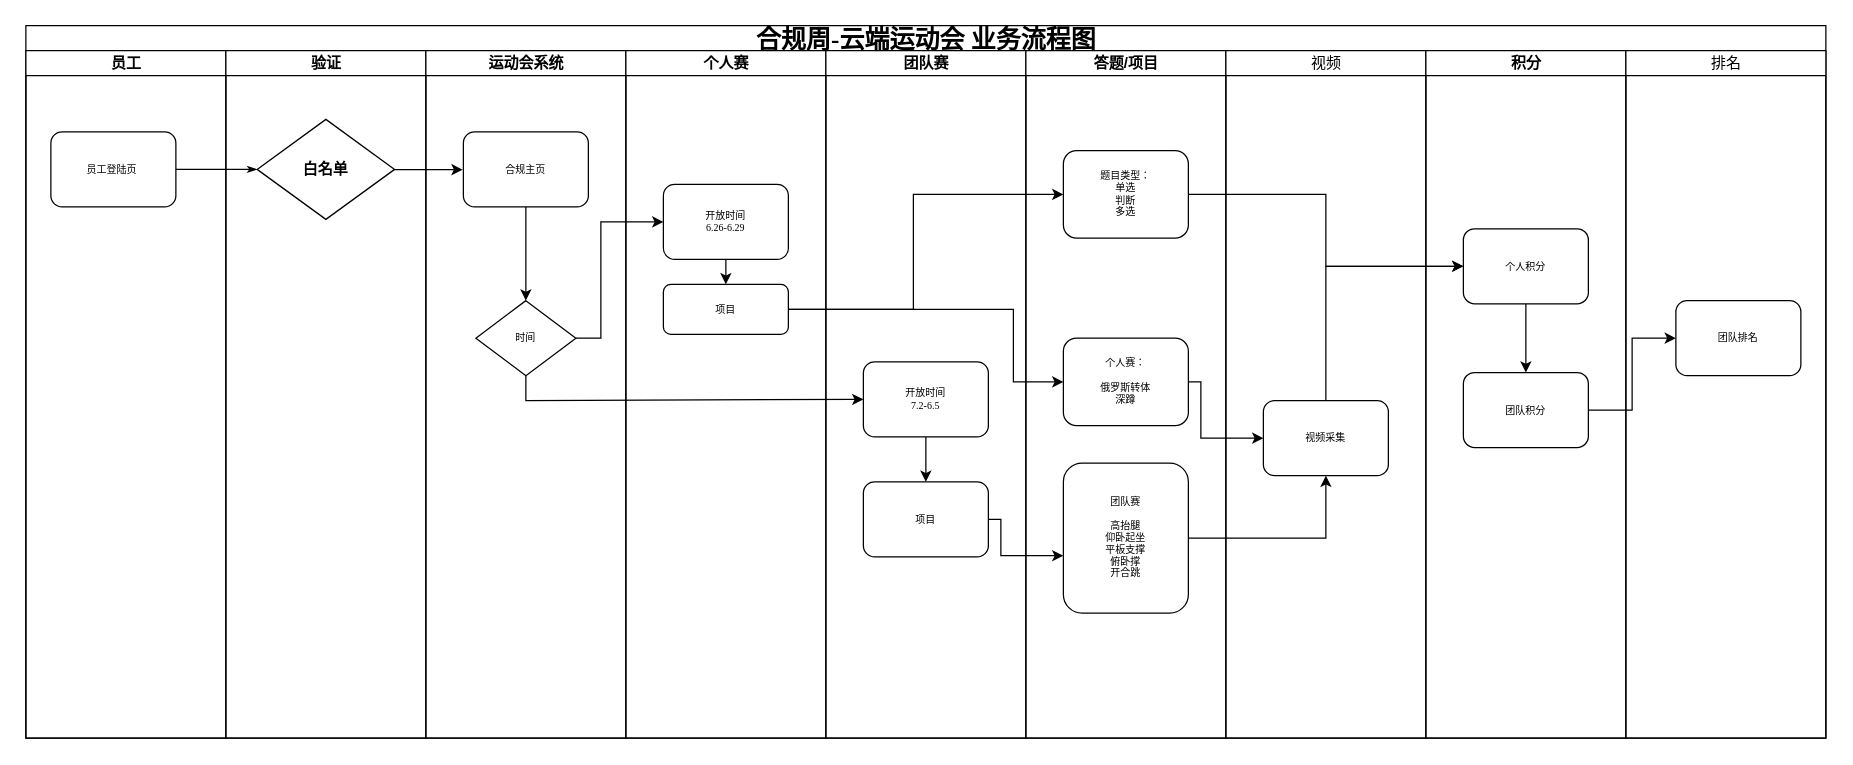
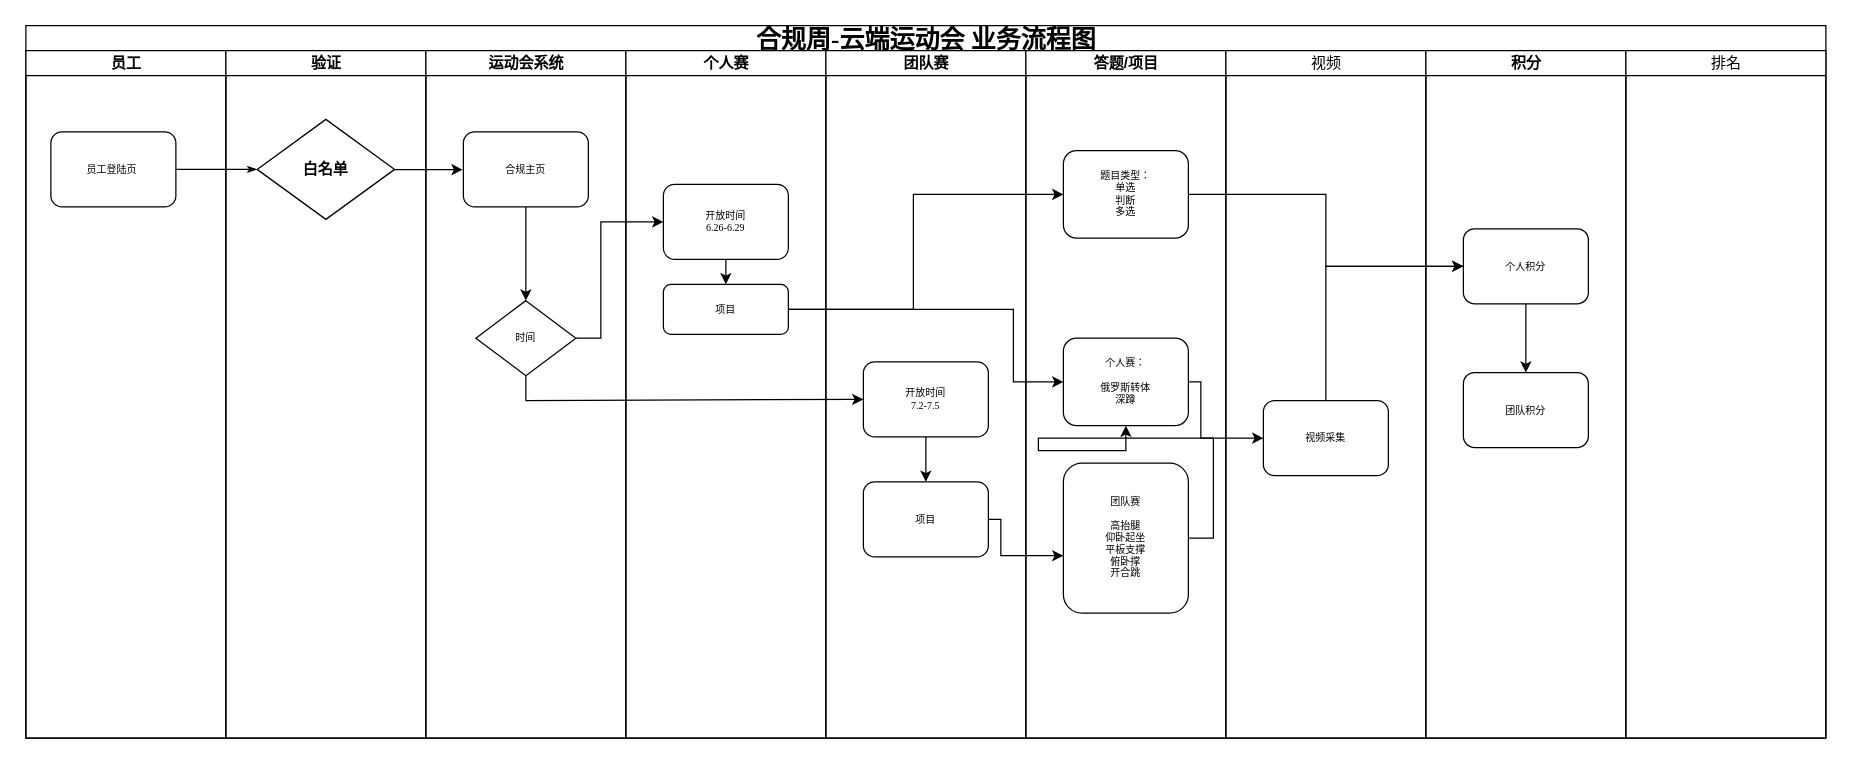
  <mxCell id="0" />
  <mxCell id="1" parent="0" />
  <mxCell id="2" value="&lt;font style=&quot;font-size: 20px;&quot;&gt;合规周-云端运动会 业务流程图&lt;/font&gt;" style="swimlane;html=1;childLayout=stackLayout;startSize=20;rounded=0;shadow=0;labelBackgroundColor=none;strokeWidth=1;fontFamily=Verdana;fontSize=12;align=center;spacingTop=0;spacingBottom=0;" parent="1" vertex="1"><mxGeometry x="20" y="20" width="1440" height="570" as="geometry" /></mxCell>
  <mxCell id="3" value="员工" style="swimlane;html=1;startSize=20;" parent="2" vertex="1"><mxGeometry y="20" width="160" height="550" as="geometry" /></mxCell>
  <mxCell id="4" value="员工登陆页&amp;nbsp;" style="rounded=1;whiteSpace=wrap;html=1;shadow=0;labelBackgroundColor=none;strokeWidth=1;fontFamily=Verdana;fontSize=8;align=center;" parent="3" vertex="1"><mxGeometry x="20" y="65" width="100" height="60" as="geometry" /></mxCell>
  <mxCell id="5" style="edgeStyle=orthogonalEdgeStyle;rounded=1;html=1;labelBackgroundColor=none;startArrow=none;startFill=0;startSize=5;endArrow=classicThin;endFill=1;endSize=5;jettySize=auto;orthogonalLoop=1;strokeWidth=1;fontFamily=Verdana;fontSize=8;entryX=0;entryY=0.5;entryDx=0;entryDy=0;" parent="2" source="4" target="7" edge="1"><mxGeometry relative="1" as="geometry"><mxPoint x="190" y="115" as="targetPoint" /></mxGeometry></mxCell>
  <mxCell id="6" value="验证" style="swimlane;html=1;startSize=20;" parent="2" vertex="1"><mxGeometry x="160" y="20" width="160" height="550" as="geometry" /></mxCell>
  <mxCell id="7" value="&lt;span style=&quot;font-size: 12px; font-weight: 700;&quot;&gt;白名单&lt;/span&gt;" style="rhombus;whiteSpace=wrap;html=1;fontSize=8;" vertex="1" parent="6"><mxGeometry x="25" y="55" width="110" height="80" as="geometry" /></mxCell>
  <mxCell id="8" value="运动会系统" style="swimlane;html=1;startSize=20;" parent="2" vertex="1"><mxGeometry x="320" y="20" width="160" height="550" as="geometry" /></mxCell>
  <mxCell id="9" value="时间" style="rhombus;whiteSpace=wrap;html=1;rounded=0;shadow=0;labelBackgroundColor=none;strokeWidth=1;fontFamily=Verdana;fontSize=8;align=center;" parent="8" vertex="1"><mxGeometry x="40" y="200" width="80" height="60" as="geometry" /></mxCell>
  <mxCell id="10" style="edgeStyle=orthogonalEdgeStyle;rounded=0;orthogonalLoop=1;jettySize=auto;html=1;exitX=0.5;exitY=1;exitDx=0;exitDy=0;entryX=0.5;entryY=0;entryDx=0;entryDy=0;fontSize=8;" edge="1" parent="8" source="11" target="9"><mxGeometry relative="1" as="geometry" /></mxCell>
  <mxCell id="11" value="合规主页" style="rounded=1;whiteSpace=wrap;html=1;shadow=0;labelBackgroundColor=none;strokeWidth=1;fontFamily=Verdana;fontSize=8;align=center;" vertex="1" parent="8"><mxGeometry x="30" y="65" width="100" height="60" as="geometry" /></mxCell>
  <mxCell id="12" value="个人赛" style="swimlane;html=1;startSize=20;" parent="2" vertex="1"><mxGeometry x="480" y="20" width="160" height="550" as="geometry" /></mxCell>
  <mxCell id="13" style="edgeStyle=orthogonalEdgeStyle;rounded=0;orthogonalLoop=1;jettySize=auto;html=1;exitX=0.5;exitY=1;exitDx=0;exitDy=0;entryX=0.5;entryY=0;entryDx=0;entryDy=0;fontSize=8;" edge="1" parent="12" source="14" target="15"><mxGeometry relative="1" as="geometry" /></mxCell>
  <mxCell id="14" value="开放时间&lt;br&gt;6.26-6.29" style="rounded=1;whiteSpace=wrap;html=1;shadow=0;labelBackgroundColor=none;strokeWidth=1;fontFamily=Verdana;fontSize=8;align=center;" parent="12" vertex="1"><mxGeometry x="30" y="107" width="100" height="60" as="geometry" /></mxCell>
  <mxCell id="15" value="项目" style="rounded=1;whiteSpace=wrap;html=1;shadow=0;labelBackgroundColor=none;strokeWidth=1;fontFamily=Verdana;fontSize=8;align=center;" vertex="1" parent="12"><mxGeometry x="30" y="187" width="100" height="40" as="geometry" /></mxCell>
  <mxCell id="16" value="团队赛" style="swimlane;html=1;startSize=20;" parent="2" vertex="1"><mxGeometry x="640" y="20" width="160" height="550" as="geometry" /></mxCell>
  <mxCell id="17" style="edgeStyle=orthogonalEdgeStyle;rounded=0;orthogonalLoop=1;jettySize=auto;html=1;exitX=0.5;exitY=1;exitDx=0;exitDy=0;entryX=0.5;entryY=0;entryDx=0;entryDy=0;fontSize=8;" edge="1" parent="16" source="18" target="19"><mxGeometry relative="1" as="geometry" /></mxCell>
- <mxCell id="18" value="开放时间&lt;br&gt;7.2-6.5" style="rounded=1;whiteSpace=wrap;html=1;shadow=0;labelBackgroundColor=none;strokeWidth=1;fontFamily=Verdana;fontSize=8;align=center;" vertex="1" parent="16"><mxGeometry x="30" y="249" width="100" height="60" as="geometry" /></mxCell>
+ <mxCell id="18" value="开放时间&lt;br&gt;7.2-7.5" style="rounded=1;whiteSpace=wrap;html=1;shadow=0;labelBackgroundColor=none;strokeWidth=1;fontFamily=Verdana;fontSize=8;align=center;" vertex="1" parent="16"><mxGeometry x="30" y="249" width="100" height="60" as="geometry" /></mxCell>
  <mxCell id="19" value="项目" style="rounded=1;whiteSpace=wrap;html=1;shadow=0;labelBackgroundColor=none;strokeWidth=1;fontFamily=Verdana;fontSize=8;align=center;" vertex="1" parent="16"><mxGeometry x="30" y="345" width="100" height="60" as="geometry" /></mxCell>
  <mxCell id="20" value="答题/项目" style="swimlane;html=1;startSize=20;" parent="2" vertex="1"><mxGeometry x="800" y="20" width="160" height="550" as="geometry" /></mxCell>
  <mxCell id="21" value="题目类型：&lt;br&gt;单选&lt;br&gt;判断&lt;br&gt;多选" style="rounded=1;whiteSpace=wrap;html=1;shadow=0;labelBackgroundColor=none;strokeWidth=1;fontFamily=Verdana;fontSize=8;align=center;" vertex="1" parent="20"><mxGeometry x="30" y="80" width="100" height="70" as="geometry" /></mxCell>
  <mxCell id="22" value="个人赛：&lt;br&gt;&lt;br&gt;俄罗斯转体&lt;br&gt;深蹲" style="rounded=1;whiteSpace=wrap;html=1;shadow=0;labelBackgroundColor=none;strokeWidth=1;fontFamily=Verdana;fontSize=8;align=center;" vertex="1" parent="20"><mxGeometry x="30" y="230" width="100" height="70" as="geometry" /></mxCell>
  <mxCell id="23" value="团队赛&lt;br&gt;&lt;br&gt;高抬腿&lt;br&gt;仰卧起坐&lt;br&gt;平板支撑&lt;br&gt;俯卧撑&lt;br&gt;开合跳" style="rounded=1;whiteSpace=wrap;html=1;shadow=0;labelBackgroundColor=none;strokeWidth=1;fontFamily=Verdana;fontSize=8;align=center;" vertex="1" parent="20"><mxGeometry x="30" y="330" width="100" height="120" as="geometry" /></mxCell>
  <mxCell id="24" value="" style="edgeStyle=orthogonalEdgeStyle;rounded=0;orthogonalLoop=1;jettySize=auto;html=1;fontSize=8;entryX=-0.006;entryY=0.504;entryDx=0;entryDy=0;entryPerimeter=0;" edge="1" parent="2" source="7" target="11"><mxGeometry relative="1" as="geometry"><mxPoint x="340" y="115" as="targetPoint" /><Array as="points"><mxPoint x="340" y="115" /></Array></mxGeometry></mxCell>
  <mxCell id="25" style="edgeStyle=orthogonalEdgeStyle;rounded=0;orthogonalLoop=1;jettySize=auto;html=1;entryX=0;entryY=0.5;entryDx=0;entryDy=0;fontSize=8;exitX=0.5;exitY=1;exitDx=0;exitDy=0;" edge="1" parent="2" source="9" target="18"><mxGeometry relative="1" as="geometry"><Array as="points"><mxPoint x="400" y="300" /></Array></mxGeometry></mxCell>
  <mxCell id="26" style="edgeStyle=orthogonalEdgeStyle;rounded=0;orthogonalLoop=1;jettySize=auto;html=1;exitX=1;exitY=0.5;exitDx=0;exitDy=0;entryX=0;entryY=0.617;entryDx=0;entryDy=0;entryPerimeter=0;fontSize=8;" edge="1" parent="2" source="19" target="23"><mxGeometry relative="1" as="geometry"><Array as="points"><mxPoint x="780" y="395" /><mxPoint x="780" y="424" /></Array></mxGeometry></mxCell>
  <mxCell id="27" style="edgeStyle=orthogonalEdgeStyle;rounded=0;orthogonalLoop=1;jettySize=auto;html=1;exitX=1;exitY=0.5;exitDx=0;exitDy=0;entryX=0;entryY=0.5;entryDx=0;entryDy=0;fontSize=8;" edge="1" parent="2" source="9" target="14"><mxGeometry relative="1" as="geometry"><Array as="points"><mxPoint x="460" y="250" /><mxPoint x="460" y="157" /></Array></mxGeometry></mxCell>
  <mxCell id="28" style="edgeStyle=orthogonalEdgeStyle;rounded=0;orthogonalLoop=1;jettySize=auto;html=1;exitX=1;exitY=0.5;exitDx=0;exitDy=0;entryX=0;entryY=0.5;entryDx=0;entryDy=0;fontSize=8;" edge="1" parent="2" source="15" target="22"><mxGeometry relative="1" as="geometry"><Array as="points"><mxPoint x="790" y="227" /><mxPoint x="790" y="285" /></Array></mxGeometry></mxCell>
  <mxCell id="29" style="edgeStyle=orthogonalEdgeStyle;rounded=0;orthogonalLoop=1;jettySize=auto;html=1;exitX=1;exitY=0.5;exitDx=0;exitDy=0;fontSize=8;" edge="1" parent="2" source="15" target="21"><mxGeometry relative="1" as="geometry"><Array as="points"><mxPoint x="710" y="227" /><mxPoint x="710" y="135" /></Array></mxGeometry></mxCell>
  <mxCell id="30" value="视频" style="swimlane;html=1;startSize=20;fontStyle=0" vertex="1" parent="2"><mxGeometry x="960" y="20" width="160" height="550" as="geometry" /></mxCell>
  <mxCell id="31" value="视频采集" style="rounded=1;whiteSpace=wrap;html=1;shadow=0;labelBackgroundColor=none;strokeWidth=1;fontFamily=Verdana;fontSize=8;align=center;" vertex="1" parent="30"><mxGeometry x="30" y="280" width="100" height="60" as="geometry" /></mxCell>
  <mxCell id="32" style="edgeStyle=orthogonalEdgeStyle;rounded=0;orthogonalLoop=1;jettySize=auto;html=1;exitX=1;exitY=0.5;exitDx=0;exitDy=0;entryX=0;entryY=0.5;entryDx=0;entryDy=0;fontSize=8;" edge="1" parent="2" source="21" target="37"><mxGeometry relative="1" as="geometry" /></mxCell>
  <mxCell id="33" style="edgeStyle=orthogonalEdgeStyle;rounded=0;orthogonalLoop=1;jettySize=auto;html=1;exitX=1;exitY=0.5;exitDx=0;exitDy=0;entryX=0;entryY=0.5;entryDx=0;entryDy=0;fontSize=8;" edge="1" parent="2" source="22" target="31"><mxGeometry relative="1" as="geometry"><Array as="points"><mxPoint x="940" y="285" /><mxPoint x="940" y="330" /></Array></mxGeometry></mxCell>
- <mxCell id="34" style="edgeStyle=orthogonalEdgeStyle;rounded=0;orthogonalLoop=1;jettySize=auto;html=1;exitX=1;exitY=0.5;exitDx=0;exitDy=0;entryX=0.5;entryY=1;entryDx=0;entryDy=0;fontSize=8;" edge="1" parent="2" source="23" target="31"><mxGeometry relative="1" as="geometry" /></mxCell>
+ <mxCell id="34" style="edgeStyle=orthogonalEdgeStyle;rounded=0;orthogonalLoop=1;jettySize=auto;html=1;exitX=1;exitY=0.5;exitDx=0;exitDy=0;fontSize=8;" edge="1" parent="2" source="23" target="22"><mxGeometry relative="1" as="geometry" /></mxCell>
  <mxCell id="35" value="积分" style="swimlane;html=1;startSize=20;" vertex="1" parent="2"><mxGeometry x="1120" y="20" width="160" height="550" as="geometry" /></mxCell>
  <mxCell id="36" style="edgeStyle=orthogonalEdgeStyle;rounded=0;orthogonalLoop=1;jettySize=auto;html=1;exitX=0.5;exitY=1;exitDx=0;exitDy=0;entryX=0.5;entryY=0;entryDx=0;entryDy=0;fontSize=8;" edge="1" parent="35" source="37" target="38"><mxGeometry relative="1" as="geometry" /></mxCell>
  <mxCell id="37" value="个人积分" style="rounded=1;whiteSpace=wrap;html=1;shadow=0;labelBackgroundColor=none;strokeWidth=1;fontFamily=Verdana;fontSize=8;align=center;" vertex="1" parent="35"><mxGeometry x="30" y="142.5" width="100" height="60" as="geometry" /></mxCell>
  <mxCell id="38" value="团队积分" style="rounded=1;whiteSpace=wrap;html=1;shadow=0;labelBackgroundColor=none;strokeWidth=1;fontFamily=Verdana;fontSize=8;align=center;" vertex="1" parent="35"><mxGeometry x="30" y="257.5" width="100" height="60" as="geometry" /></mxCell>
  <mxCell id="39" style="edgeStyle=orthogonalEdgeStyle;rounded=0;orthogonalLoop=1;jettySize=auto;html=1;exitX=0.5;exitY=0;exitDx=0;exitDy=0;fontSize=8;entryX=0;entryY=0.5;entryDx=0;entryDy=0;" edge="1" parent="2" source="31" target="37"><mxGeometry relative="1" as="geometry"><mxPoint x="1080" y="200" as="targetPoint" /></mxGeometry></mxCell>
  <mxCell id="40" value="排名" style="swimlane;html=1;startSize=20;fontStyle=0" vertex="1" parent="1"><mxGeometry x="1300" y="40" width="160" height="550" as="geometry" /></mxCell>
- <mxCell id="41" value="团队排名" style="rounded=1;whiteSpace=wrap;html=1;shadow=0;labelBackgroundColor=none;strokeWidth=1;fontFamily=Verdana;fontSize=8;align=center;" vertex="1" parent="40"><mxGeometry x="40" y="200" width="100" height="60" as="geometry" /></mxCell>
- <mxCell id="42" style="edgeStyle=orthogonalEdgeStyle;rounded=0;orthogonalLoop=1;jettySize=auto;html=1;exitX=1;exitY=0.5;exitDx=0;exitDy=0;fontSize=8;" edge="1" parent="1" source="38" target="41"><mxGeometry relative="1" as="geometry" /></mxCell>
